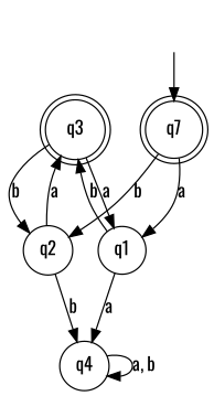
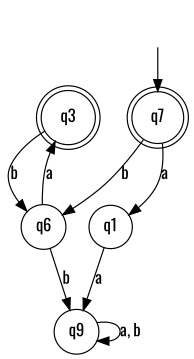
  digraph {
    fontname=Oswald
    node [fontname=Oswald shape=circle]
    edge [fontname=Oswald]
    q3 [shape=doublecircle]
    q1
-   q4
-   q2
+   q4 [label=q9]
+   q2 [label=q6]
    _nil [style=invis shape=""]
    n6 [label=q7 shape=doublecircle]
-   q3 -> q1 [label=a]
    q3 -> q2 [label=b]
-   q1 -> q3 [label=b]
    q1 -> q4 [label=a]
    q4 -> q4 [label="a, b"]
    q2 -> q3 [label=a]
    q2 -> q4 [label=b]
    _nil -> n6
    n6 -> q1 [label=a]
    n6 -> q2 [label=b]
  }
